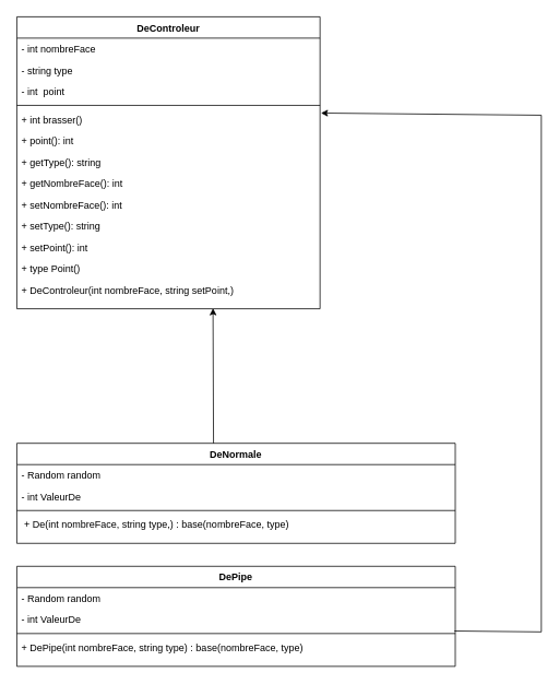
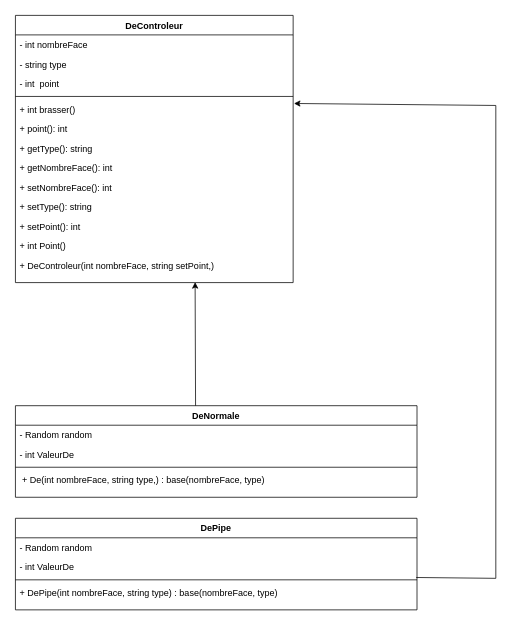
  <mxCell id="0" />
  <mxCell id="1" parent="0" />
  <mxCell id="2" value="DeControleur" style="swimlane;fontStyle=1;align=center;verticalAlign=top;childLayout=stackLayout;horizontal=1;startSize=26;horizontalStack=0;resizeParent=1;resizeParentMax=0;resizeLast=0;collapsible=1;marginBottom=0;" vertex="1" parent="1"><mxGeometry x="20" y="20" width="370" height="356" as="geometry" /></mxCell>
  <mxCell id="3" value="- int nombreFace" style="text;strokeColor=none;fillColor=none;align=left;verticalAlign=top;spacingLeft=4;spacingRight=4;overflow=hidden;rotatable=0;points=[[0,0.5],[1,0.5]];portConstraint=eastwest;" vertex="1" parent="2"><mxGeometry y="26" width="370" height="26" as="geometry" /></mxCell>
  <mxCell id="4" value="- string type " style="text;strokeColor=none;fillColor=none;align=left;verticalAlign=top;spacingLeft=4;spacingRight=4;overflow=hidden;rotatable=0;points=[[0,0.5],[1,0.5]];portConstraint=eastwest;" vertex="1" parent="2"><mxGeometry y="52" width="370" height="26" as="geometry" /></mxCell>
  <mxCell id="5" value="- int  point" style="text;strokeColor=none;fillColor=none;align=left;verticalAlign=top;spacingLeft=4;spacingRight=4;overflow=hidden;rotatable=0;points=[[0,0.5],[1,0.5]];portConstraint=eastwest;" vertex="1" parent="2"><mxGeometry y="78" width="370" height="26" as="geometry" /></mxCell>
  <mxCell id="6" value="" style="line;strokeWidth=1;fillColor=none;align=left;verticalAlign=middle;spacingTop=-1;spacingLeft=3;spacingRight=3;rotatable=0;labelPosition=right;points=[];portConstraint=eastwest;" vertex="1" parent="2"><mxGeometry y="104" width="370" height="8" as="geometry" /></mxCell>
  <mxCell id="7" value="+ int brasser()" style="text;strokeColor=none;fillColor=none;align=left;verticalAlign=top;spacingLeft=4;spacingRight=4;overflow=hidden;rotatable=0;points=[[0,0.5],[1,0.5]];portConstraint=eastwest;" vertex="1" parent="2"><mxGeometry y="112" width="370" height="26" as="geometry" /></mxCell>
  <mxCell id="8" value="+ point(): int" style="text;strokeColor=none;fillColor=none;align=left;verticalAlign=top;spacingLeft=4;spacingRight=4;overflow=hidden;rotatable=0;points=[[0,0.5],[1,0.5]];portConstraint=eastwest;" vertex="1" parent="2"><mxGeometry y="138" width="370" height="26" as="geometry" /></mxCell>
  <mxCell id="9" value="+ getType(): string" style="text;strokeColor=none;fillColor=none;align=left;verticalAlign=top;spacingLeft=4;spacingRight=4;overflow=hidden;rotatable=0;points=[[0,0.5],[1,0.5]];portConstraint=eastwest;" vertex="1" parent="2"><mxGeometry y="164" width="370" height="26" as="geometry" /></mxCell>
  <mxCell id="10" value="+ getNombreFace(): int" style="text;strokeColor=none;fillColor=none;align=left;verticalAlign=top;spacingLeft=4;spacingRight=4;overflow=hidden;rotatable=0;points=[[0,0.5],[1,0.5]];portConstraint=eastwest;" vertex="1" parent="2"><mxGeometry y="190" width="370" height="26" as="geometry" /></mxCell>
  <mxCell id="11" value="+ setNombreFace(): int" style="text;strokeColor=none;fillColor=none;align=left;verticalAlign=top;spacingLeft=4;spacingRight=4;overflow=hidden;rotatable=0;points=[[0,0.5],[1,0.5]];portConstraint=eastwest;" vertex="1" parent="2"><mxGeometry y="216" width="370" height="26" as="geometry" /></mxCell>
  <mxCell id="12" value="+ setType(): string" style="text;strokeColor=none;fillColor=none;align=left;verticalAlign=top;spacingLeft=4;spacingRight=4;overflow=hidden;rotatable=0;points=[[0,0.5],[1,0.5]];portConstraint=eastwest;" vertex="1" parent="2"><mxGeometry y="242" width="370" height="26" as="geometry" /></mxCell>
  <mxCell id="13" value="+ setPoint(): int" style="text;strokeColor=none;fillColor=none;align=left;verticalAlign=top;spacingLeft=4;spacingRight=4;overflow=hidden;rotatable=0;points=[[0,0.5],[1,0.5]];portConstraint=eastwest;" vertex="1" parent="2"><mxGeometry y="268" width="370" height="26" as="geometry" /></mxCell>
- <mxCell id="14" value="+ type Point()" style="text;strokeColor=none;fillColor=none;align=left;verticalAlign=top;spacingLeft=4;spacingRight=4;overflow=hidden;rotatable=0;points=[[0,0.5],[1,0.5]];portConstraint=eastwest;" vertex="1" parent="2"><mxGeometry y="294" width="370" height="26" as="geometry" /></mxCell>
+ <mxCell id="14" value="+ int Point()" style="text;strokeColor=none;fillColor=none;align=left;verticalAlign=top;spacingLeft=4;spacingRight=4;overflow=hidden;rotatable=0;points=[[0,0.5],[1,0.5]];portConstraint=eastwest;" vertex="1" parent="2"><mxGeometry y="294" width="370" height="26" as="geometry" /></mxCell>
  <mxCell id="15" value="+ DeControleur(int nombreFace, string setPoint,)" style="text;strokeColor=none;fillColor=none;align=left;verticalAlign=top;spacingLeft=4;spacingRight=4;overflow=hidden;rotatable=0;points=[[0,0.5],[1,0.5]];portConstraint=eastwest;" vertex="1" parent="2"><mxGeometry y="320" width="370" height="36" as="geometry" /></mxCell>
  <mxCell id="16" value="DeNormale" style="swimlane;fontStyle=1;align=center;verticalAlign=top;childLayout=stackLayout;horizontal=1;startSize=26;horizontalStack=0;resizeParent=1;resizeParentMax=0;resizeLast=0;collapsible=1;marginBottom=0;" vertex="1" parent="1"><mxGeometry x="20" y="540" width="535" height="122" as="geometry" /></mxCell>
  <mxCell id="17" value="- Random random " style="text;strokeColor=none;fillColor=none;align=left;verticalAlign=top;spacingLeft=4;spacingRight=4;overflow=hidden;rotatable=0;points=[[0,0.5],[1,0.5]];portConstraint=eastwest;" vertex="1" parent="16"><mxGeometry y="26" width="535" height="26" as="geometry" /></mxCell>
  <mxCell id="18" value="- int ValeurDe" style="text;strokeColor=none;fillColor=none;align=left;verticalAlign=top;spacingLeft=4;spacingRight=4;overflow=hidden;rotatable=0;points=[[0,0.5],[1,0.5]];portConstraint=eastwest;" vertex="1" parent="16"><mxGeometry y="52" width="535" height="26" as="geometry" /></mxCell>
  <mxCell id="19" value="" style="line;strokeWidth=1;fillColor=none;align=left;verticalAlign=middle;spacingTop=-1;spacingLeft=3;spacingRight=3;rotatable=0;labelPosition=right;points=[];portConstraint=eastwest;strokeColor=inherit;" vertex="1" parent="16"><mxGeometry y="78" width="535" height="8" as="geometry" /></mxCell>
  <mxCell id="20" value=" + De(int nombreFace, string type,) : base(nombreFace, type)&#10;" style="text;strokeColor=none;fillColor=none;align=left;verticalAlign=top;spacingLeft=4;spacingRight=4;overflow=hidden;rotatable=0;points=[[0,0.5],[1,0.5]];portConstraint=eastwest;" vertex="1" parent="16"><mxGeometry y="86" width="535" height="36" as="geometry" /></mxCell>
  <mxCell id="21" value="DePipe" style="swimlane;fontStyle=1;align=center;verticalAlign=top;childLayout=stackLayout;horizontal=1;startSize=26;horizontalStack=0;resizeParent=1;resizeParentMax=0;resizeLast=0;collapsible=1;marginBottom=0;" vertex="1" parent="1"><mxGeometry x="20" y="690" width="535" height="122" as="geometry" /></mxCell>
  <mxCell id="22" value="- Random random" style="text;strokeColor=none;fillColor=none;align=left;verticalAlign=top;spacingLeft=4;spacingRight=4;overflow=hidden;rotatable=0;points=[[0,0.5],[1,0.5]];portConstraint=eastwest;" vertex="1" parent="21"><mxGeometry y="26" width="535" height="26" as="geometry" /></mxCell>
  <mxCell id="23" value="- int ValeurDe" style="text;strokeColor=none;fillColor=none;align=left;verticalAlign=top;spacingLeft=4;spacingRight=4;overflow=hidden;rotatable=0;points=[[0,0.5],[1,0.5]];portConstraint=eastwest;" vertex="1" parent="21"><mxGeometry y="52" width="535" height="26" as="geometry" /></mxCell>
  <mxCell id="24" value="" style="line;strokeWidth=1;fillColor=none;align=left;verticalAlign=middle;spacingTop=-1;spacingLeft=3;spacingRight=3;rotatable=0;labelPosition=right;points=[];portConstraint=eastwest;strokeColor=inherit;" vertex="1" parent="21"><mxGeometry y="78" width="535" height="8" as="geometry" /></mxCell>
  <mxCell id="25" value="+ DePipe(int nombreFace, string type) : base(nombreFace, type)" style="text;strokeColor=none;fillColor=none;align=left;verticalAlign=top;spacingLeft=4;spacingRight=4;overflow=hidden;rotatable=0;points=[[0,0.5],[1,0.5]];portConstraint=eastwest;" vertex="1" parent="21"><mxGeometry y="86" width="535" height="36" as="geometry" /></mxCell>
  <mxCell id="26" value="" style="endArrow=classic;html=1;rounded=0;entryX=0.647;entryY=0.985;entryDx=0;entryDy=0;entryPerimeter=0;" edge="1" parent="1" target="15"><mxGeometry width="50" height="50" relative="1" as="geometry"><mxPoint x="260" y="540" as="sourcePoint" /><mxPoint x="310" y="490" as="targetPoint" /></mxGeometry></mxCell>
  <mxCell id="27" value="" style="endArrow=classic;html=1;rounded=0;exitX=0.998;exitY=1.034;exitDx=0;exitDy=0;exitPerimeter=0;entryX=1.003;entryY=0.206;entryDx=0;entryDy=0;entryPerimeter=0;" edge="1" parent="1" source="23" target="7"><mxGeometry width="50" height="50" relative="1" as="geometry"><mxPoint x="510" y="650" as="sourcePoint" /><mxPoint x="400" y="130" as="targetPoint" /><Array as="points"><mxPoint x="660" y="770" /><mxPoint x="660" y="140" /></Array></mxGeometry></mxCell>
